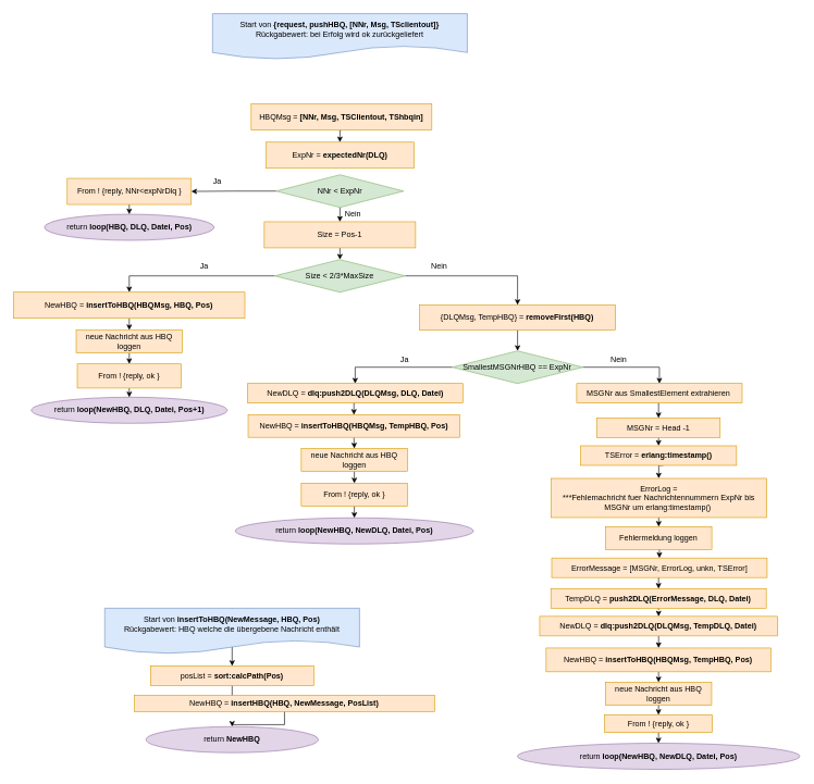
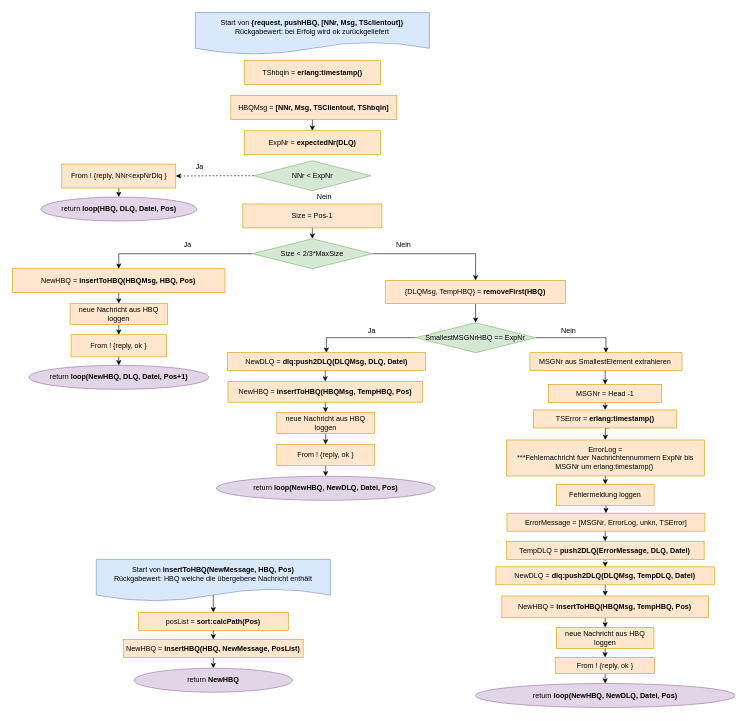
  <mxCell id="0" />
  <mxCell id="1" parent="0" />
  <mxCell id="2" value="Start von &lt;b&gt;{request,&amp;nbsp;pushHBQ, [NNr, Msg, TSclientout]}&lt;/b&gt;&lt;br&gt;Rückgabewert: bei Erfolg wird ok zurückgeliefert" style="shape=document;whiteSpace=wrap;html=1;boundedLbl=1;fillColor=#dae8fc;strokeColor=#6c8ebf;" parent="1" vertex="1"><mxGeometry x="325.13" y="20" width="390.26" height="70" as="geometry" /></mxCell>
  <mxCell id="3" value="return &lt;b&gt;loop(NewHBQ, DLQ, Datei, Pos+1)&lt;/b&gt;" style="ellipse;whiteSpace=wrap;html=1;rounded=0;fillColor=#e1d5e7;strokeColor=#9673a6;" parent="1" vertex="1"><mxGeometry x="47.51" y="608" width="300.06" height="40" as="geometry" /></mxCell>
  <mxCell id="4" style="edgeStyle=orthogonalEdgeStyle;rounded=0;orthogonalLoop=1;jettySize=auto;html=1;exitX=0.5;exitY=1;exitDx=0;exitDy=0;entryX=0.5;entryY=0;entryDx=0;entryDy=0;" parent="1" source="5" target="66" edge="1"><mxGeometry relative="1" as="geometry" /></mxCell>
  <mxCell id="5" value="NewHBQ = &lt;b&gt;insertToHBQ(HBQMsg, HBQ, Pos)&lt;/b&gt;" style="rounded=0;whiteSpace=wrap;html=1;fillColor=#ffe6cc;strokeColor=#d79b00;" parent="1" vertex="1"><mxGeometry x="20.47" y="447" width="354.15" height="40" as="geometry" /></mxCell>
  <mxCell id="6" style="edgeStyle=orthogonalEdgeStyle;rounded=0;orthogonalLoop=1;jettySize=auto;html=1;exitX=0.5;exitY=0;exitDx=0;exitDy=0;entryX=0.5;entryY=0;entryDx=0;entryDy=0;" parent="1" source="7" target="38" edge="1"><mxGeometry relative="1" as="geometry"><Array as="points"><mxPoint x="355" y="949" /><mxPoint x="355" y="949" /></Array><mxPoint x="355.13" y="1016" as="targetPoint" /></mxGeometry></mxCell>
  <mxCell id="7" value="Start von &lt;b&gt;insertToHBQ(NewMessage, HBQ, Pos)&lt;/b&gt;&lt;br&gt;Rückgabewert: HBQ welche die übergebene Nachricht enthält" style="shape=document;whiteSpace=wrap;html=1;boundedLbl=1;fillColor=#dae8fc;strokeColor=#6c8ebf;" parent="1" vertex="1"><mxGeometry x="160" y="931.5" width="390.26" height="70" as="geometry" /></mxCell>
  <mxCell id="8" style="edgeStyle=orthogonalEdgeStyle;rounded=0;orthogonalLoop=1;jettySize=auto;html=1;exitX=0.5;exitY=1;exitDx=0;exitDy=0;entryX=0.5;entryY=0;entryDx=0;entryDy=0;" parent="1" source="9" target="12" edge="1"><mxGeometry relative="1" as="geometry" /></mxCell>
  <mxCell id="9" value="Size = Pos-1" style="rounded=0;whiteSpace=wrap;html=1;fillColor=#ffe6cc;strokeColor=#d79b00;" parent="1" vertex="1"><mxGeometry x="404.37" y="339" width="231.78" height="40" as="geometry" /></mxCell>
  <mxCell id="10" style="edgeStyle=orthogonalEdgeStyle;rounded=0;orthogonalLoop=1;jettySize=auto;html=1;exitX=0;exitY=0.5;exitDx=0;exitDy=0;entryX=0.5;entryY=0;entryDx=0;entryDy=0;" parent="1" source="12" target="5" edge="1"><mxGeometry relative="1" as="geometry"><mxPoint x="401.95" y="422" as="sourcePoint" /></mxGeometry></mxCell>
  <mxCell id="11" style="edgeStyle=orthogonalEdgeStyle;rounded=0;orthogonalLoop=1;jettySize=auto;html=1;exitX=1;exitY=0.5;exitDx=0;exitDy=0;entryX=0.5;entryY=0;entryDx=0;entryDy=0;" parent="1" source="12" target="20" edge="1"><mxGeometry relative="1" as="geometry" /></mxCell>
  <mxCell id="12" value="&lt;span style=&quot;font-weight: normal&quot;&gt;Size &amp;lt; 2/3*MaxSize&lt;/span&gt;" style="rhombus;whiteSpace=wrap;html=1;rounded=0;fillColor=#d5e8d4;strokeColor=#82b366;fontStyle=1" parent="1" vertex="1"><mxGeometry x="420.26" y="397" width="200" height="50" as="geometry" /></mxCell>
  <mxCell id="13" style="edgeStyle=orthogonalEdgeStyle;rounded=0;orthogonalLoop=1;jettySize=auto;html=1;exitX=0;exitY=0.5;exitDx=0;exitDy=0;entryX=0.5;entryY=0;entryDx=0;entryDy=0;" parent="1" source="15" target="17" edge="1"><mxGeometry relative="1" as="geometry"><mxPoint x="544" y="560" as="targetPoint" /><Array as="points"><mxPoint x="544" y="562" /></Array></mxGeometry></mxCell>
  <mxCell id="14" style="edgeStyle=orthogonalEdgeStyle;rounded=0;orthogonalLoop=1;jettySize=auto;html=1;exitX=1;exitY=0.5;exitDx=0;exitDy=0;entryX=0.5;entryY=0;entryDx=0;entryDy=0;" parent="1" source="15" target="49" edge="1"><mxGeometry relative="1" as="geometry" /></mxCell>
  <mxCell id="15" value="&lt;span style=&quot;font-weight: normal&quot;&gt;SmallestMSGNrHBQ == ExpNr&lt;/span&gt;" style="rhombus;whiteSpace=wrap;html=1;rounded=0;fillColor=#d5e8d4;strokeColor=#82b366;fontStyle=1" parent="1" vertex="1"><mxGeometry x="692.39" y="537" width="200" height="50" as="geometry" /></mxCell>
  <mxCell id="16" style="edgeStyle=orthogonalEdgeStyle;rounded=0;orthogonalLoop=1;jettySize=auto;html=1;exitX=0.5;exitY=1;exitDx=0;exitDy=0;entryX=0.5;entryY=0;entryDx=0;entryDy=0;" parent="1" source="17" target="44" edge="1"><mxGeometry relative="1" as="geometry" /></mxCell>
  <mxCell id="17" value="NewDLQ = &lt;b&gt;dlq:push2DLQ(DLQMsg, DLQ, Datei)&lt;/b&gt;" style="rounded=0;whiteSpace=wrap;html=1;fillColor=#ffe6cc;strokeColor=#d79b00;" parent="1" vertex="1"><mxGeometry x="378.64" y="587" width="330" height="30" as="geometry" /></mxCell>
  <mxCell id="18" value="return &lt;b&gt;loop(NewHBQ, NewDLQ, Datei, Pos)&lt;/b&gt;" style="ellipse;whiteSpace=wrap;html=1;rounded=0;fillColor=#e1d5e7;strokeColor=#9673a6;" parent="1" vertex="1"><mxGeometry x="360.05" y="793" width="364.61" height="40" as="geometry" /></mxCell>
  <mxCell id="19" style="edgeStyle=orthogonalEdgeStyle;rounded=0;orthogonalLoop=1;jettySize=auto;html=1;exitX=0.5;exitY=1;exitDx=0;exitDy=0;entryX=0.5;entryY=0;entryDx=0;entryDy=0;" parent="1" source="20" target="15" edge="1"><mxGeometry relative="1" as="geometry" /></mxCell>
  <mxCell id="20" value="{DLQMsg, TempHBQ} = &lt;b&gt;removeFirst(HBQ)&lt;/b&gt;" style="rounded=0;whiteSpace=wrap;html=1;fillColor=#ffe6cc;strokeColor=#d79b00;" parent="1" vertex="1"><mxGeometry x="642.39" y="466.5" width="300" height="38.5" as="geometry" /></mxCell>
  <mxCell id="21" style="edgeStyle=orthogonalEdgeStyle;rounded=0;orthogonalLoop=1;jettySize=auto;html=1;exitX=0.5;exitY=1;exitDx=0;exitDy=0;entryX=0.5;entryY=0;entryDx=0;entryDy=0;startArrow=none;" parent="1" target="25" edge="1"><mxGeometry relative="1" as="geometry"><mxPoint x="1015.65" y="712.5" as="sourcePoint" /></mxGeometry></mxCell>
  <mxCell id="22" style="edgeStyle=orthogonalEdgeStyle;rounded=0;orthogonalLoop=1;jettySize=auto;html=1;exitX=0.5;exitY=1;exitDx=0;exitDy=0;entryX=0.5;entryY=0;entryDx=0;entryDy=0;" parent="1" source="23" target="71" edge="1"><mxGeometry relative="1" as="geometry" /></mxCell>
  <mxCell id="23" value="MSGNr = Head -1" style="rounded=0;whiteSpace=wrap;html=1;fillColor=#ffe6cc;strokeColor=#d79b00;" parent="1" vertex="1"><mxGeometry x="914.07" y="640" width="188.68" height="30" as="geometry" /></mxCell>
  <mxCell id="24" style="edgeStyle=orthogonalEdgeStyle;rounded=0;orthogonalLoop=1;jettySize=auto;html=1;exitX=0.5;exitY=1;exitDx=0;exitDy=0;entryX=0.5;entryY=0;entryDx=0;entryDy=0;" parent="1" source="25" target="70" edge="1"><mxGeometry relative="1" as="geometry" /></mxCell>
  <mxCell id="25" value="ErrorLog =&lt;br&gt;***Fehlernachricht fuer Nachrichtennummern ExpNr bis MSGNr um erlang:timestamp()&amp;nbsp;" style="rounded=0;whiteSpace=wrap;html=1;fillColor=#ffe6cc;strokeColor=#d79b00;" parent="1" vertex="1"><mxGeometry x="843.65" y="732.5" width="330" height="60" as="geometry" /></mxCell>
  <mxCell id="26" style="edgeStyle=orthogonalEdgeStyle;rounded=0;orthogonalLoop=1;jettySize=auto;html=1;exitX=0.5;exitY=1;exitDx=0;exitDy=0;entryX=0.5;entryY=0;entryDx=0;entryDy=0;" parent="1" source="27" target="42" edge="1"><mxGeometry relative="1" as="geometry" /></mxCell>
  <mxCell id="27" value="ErrorMessage = [MSGNr, ErrorLog, unkn, TSError]" style="rounded=0;whiteSpace=wrap;html=1;fillColor=#ffe6cc;strokeColor=#d79b00;" parent="1" vertex="1"><mxGeometry x="844.7" y="854.5" width="330" height="30" as="geometry" /></mxCell>
  <mxCell id="28" style="edgeStyle=orthogonalEdgeStyle;rounded=0;orthogonalLoop=1;jettySize=auto;html=1;exitX=0.5;exitY=1;exitDx=0;exitDy=0;entryX=0.5;entryY=0;entryDx=0;entryDy=0;" parent="1" source="29" target="46" edge="1"><mxGeometry relative="1" as="geometry"><mxPoint x="1009.7" y="991" as="targetPoint" /></mxGeometry></mxCell>
  <mxCell id="29" value="NewDLQ = &lt;b&gt;dlq:push2DLQ(DLQMsg, TempDLQ, Datei)&lt;/b&gt;" style="rounded=0;whiteSpace=wrap;html=1;fillColor=#ffe6cc;strokeColor=#d79b00;" parent="1" vertex="1"><mxGeometry x="826.29" y="944" width="364.49" height="30" as="geometry" /></mxCell>
  <mxCell id="30" value="return &lt;b&gt;loop(NewHBQ, NewDLQ, Datei, Pos)&lt;/b&gt;" style="ellipse;whiteSpace=wrap;html=1;rounded=0;fillColor=#e1d5e7;strokeColor=#9673a6;" parent="1" vertex="1"><mxGeometry x="792.09" y="1138.5" width="432.64" height="40" as="geometry" /></mxCell>
  <mxCell id="31" value="ExpNr = &lt;b&gt;expectedNr(DLQ)&lt;/b&gt;" style="rounded=0;whiteSpace=wrap;html=1;fillColor=#ffe6cc;strokeColor=#d79b00;" parent="1" vertex="1"><mxGeometry x="406.71" y="217" width="227.11" height="40" as="geometry" /></mxCell>
- <mxCell id="32" style="edgeStyle=orthogonalEdgeStyle;rounded=0;orthogonalLoop=1;jettySize=auto;html=1;exitX=0;exitY=0.5;exitDx=0;exitDy=0;entryX=1;entryY=0.5;entryDx=0;entryDy=0;" parent="1" source="34" target="51" edge="1"><mxGeometry relative="1" as="geometry"><mxPoint x="404.37" y="292" as="sourcePoint" /></mxGeometry></mxCell>
- <mxCell id="33" style="edgeStyle=orthogonalEdgeStyle;rounded=0;orthogonalLoop=1;jettySize=auto;html=1;exitX=0.5;exitY=1;exitDx=0;exitDy=0;entryX=0.5;entryY=0;entryDx=0;entryDy=0;" parent="1" source="34" target="9" edge="1"><mxGeometry relative="1" as="geometry" /></mxCell>
+ <mxCell id="32" style="edgeStyle=orthogonalEdgeStyle;rounded=0;orthogonalLoop=1;jettySize=auto;html=1;exitX=0;exitY=0.5;exitDx=0;exitDy=0;entryX=1;entryY=0.5;entryDx=0;entryDy=0;dashed=1;" parent="1" source="34" target="51" edge="1"><mxGeometry relative="1" as="geometry"><mxPoint x="404.37" y="292" as="sourcePoint" /></mxGeometry></mxCell>
  <mxCell id="34" value="&lt;span style=&quot;font-weight: 400&quot;&gt;NNr &amp;lt; ExpNr&lt;/span&gt;" style="rhombus;whiteSpace=wrap;html=1;rounded=0;fillColor=#d5e8d4;strokeColor=#82b366;fontStyle=1" parent="1" vertex="1"><mxGeometry x="422.68" y="267" width="195.16" height="50" as="geometry" /></mxCell>
  <mxCell id="35" value="return &lt;b&gt;loop(HBQ, DLQ, Datei, Pos)&lt;/b&gt;" style="ellipse;whiteSpace=wrap;html=1;rounded=0;fillColor=#e1d5e7;strokeColor=#9673a6;" parent="1" vertex="1"><mxGeometry x="67.54" y="327.5" width="260" height="40" as="geometry" /></mxCell>
  <mxCell id="36" value="Ja" style="text;html=1;align=center;verticalAlign=middle;resizable=0;points=[];autosize=1;strokeColor=none;fillColor=none;" parent="1" vertex="1"><mxGeometry x="316.69" y="267" width="30" height="20" as="geometry" /></mxCell>
  <mxCell id="37" style="edgeStyle=orthogonalEdgeStyle;rounded=0;orthogonalLoop=1;jettySize=auto;html=1;exitX=0.5;exitY=1;exitDx=0;exitDy=0;entryX=0.5;entryY=0;entryDx=0;entryDy=0;" parent="1" source="38" target="40" edge="1"><mxGeometry relative="1" as="geometry" /></mxCell>
  <mxCell id="38" value="posList = &lt;b&gt;sort:calcPath(Pos)&lt;/b&gt;" style="rounded=0;whiteSpace=wrap;html=1;fillColor=#ffe6cc;strokeColor=#d79b00;" parent="1" vertex="1"><mxGeometry x="230.12" y="1020" width="250" height="30" as="geometry" /></mxCell>
  <mxCell id="39" style="edgeStyle=orthogonalEdgeStyle;rounded=0;orthogonalLoop=1;jettySize=auto;html=1;exitX=0.5;exitY=1;exitDx=0;exitDy=0;entryX=0.5;entryY=0;entryDx=0;entryDy=0;" parent="1" source="40" target="47" edge="1"><mxGeometry relative="1" as="geometry" /></mxCell>
- <mxCell id="40" value="NewHBQ = &lt;b&gt;insertHBQ(HBQ, NewMessage, PosList)&lt;/b&gt;" style="rounded=0;whiteSpace=wrap;html=1;fillColor=#ffe6cc;strokeColor=#d79b00;" parent="1" vertex="1"><mxGeometry x="205.37" y="1065" width="460" height="25" as="geometry" /></mxCell>
+ <mxCell id="40" value="NewHBQ = &lt;b&gt;insertHBQ(HBQ, NewMessage, PosList)&lt;/b&gt;" style="rounded=0;whiteSpace=wrap;html=1;fillColor=#ffe6cc;strokeColor=#d79b00;" parent="1" vertex="1"><mxGeometry x="205.37" y="1065" width="299.5" height="30" as="geometry" /></mxCell>
  <mxCell id="41" style="edgeStyle=orthogonalEdgeStyle;rounded=0;orthogonalLoop=1;jettySize=auto;html=1;exitX=0.5;exitY=1;exitDx=0;exitDy=0;entryX=0.5;entryY=0;entryDx=0;entryDy=0;dashed=1;" parent="1" source="42" target="29" edge="1"><mxGeometry relative="1" as="geometry" /></mxCell>
  <mxCell id="42" value="TempDLQ = &lt;b&gt;push2DLQ(ErrorMessage, DLQ, Datei)&lt;/b&gt;" style="rounded=0;whiteSpace=wrap;html=1;fillColor=#ffe6cc;strokeColor=#d79b00;" parent="1" vertex="1"><mxGeometry x="843.41" y="901.5" width="330" height="30" as="geometry" /></mxCell>
  <mxCell id="43" style="edgeStyle=orthogonalEdgeStyle;rounded=0;orthogonalLoop=1;jettySize=auto;html=1;exitX=0.5;exitY=1;exitDx=0;exitDy=0;entryX=0.5;entryY=0;entryDx=0;entryDy=0;" parent="1" source="44" target="64" edge="1"><mxGeometry relative="1" as="geometry"><mxPoint x="542.36" y="692.5" as="targetPoint" /></mxGeometry></mxCell>
  <mxCell id="44" value="NewHBQ = &lt;b&gt;insertToHBQ(HBQMsg, TempHBQ, Pos)&lt;/b&gt;" style="rounded=0;whiteSpace=wrap;html=1;fillColor=#ffe6cc;strokeColor=#d79b00;" parent="1" vertex="1"><mxGeometry x="379.64" y="635" width="324.13" height="34.5" as="geometry" /></mxCell>
  <mxCell id="45" style="edgeStyle=orthogonalEdgeStyle;rounded=0;orthogonalLoop=1;jettySize=auto;html=1;exitX=0.5;exitY=1;exitDx=0;exitDy=0;entryX=0.5;entryY=0;entryDx=0;entryDy=0;" parent="1" source="46" target="68" edge="1"><mxGeometry relative="1" as="geometry" /></mxCell>
  <mxCell id="46" value="NewHBQ = &lt;b&gt;insertToHBQ(HBQMsg, TempHBQ, Pos)&lt;/b&gt;" style="rounded=0;whiteSpace=wrap;html=1;fillColor=#ffe6cc;strokeColor=#d79b00;" parent="1" vertex="1"><mxGeometry x="836.17" y="992.5" width="344.47" height="36.5" as="geometry" /></mxCell>
  <mxCell id="47" value="return &lt;b&gt;NewHBQ&lt;/b&gt;" style="ellipse;whiteSpace=wrap;html=1;rounded=0;fillColor=#e1d5e7;strokeColor=#9673a6;" parent="1" vertex="1"><mxGeometry x="223.22" y="1113" width="263.83" height="40" as="geometry" /></mxCell>
  <mxCell id="48" style="edgeStyle=orthogonalEdgeStyle;rounded=0;orthogonalLoop=1;jettySize=auto;html=1;exitX=0.5;exitY=1;exitDx=0;exitDy=0;entryX=0.5;entryY=0;entryDx=0;entryDy=0;" parent="1" source="49" target="23" edge="1"><mxGeometry relative="1" as="geometry" /></mxCell>
  <mxCell id="49" value="MSGNr aus SmallestElement extrahieren&amp;nbsp;" style="rounded=0;whiteSpace=wrap;html=1;fillColor=#ffe6cc;strokeColor=#d79b00;" parent="1" vertex="1"><mxGeometry x="882.93" y="587" width="253.53" height="30" as="geometry" /></mxCell>
  <mxCell id="50" style="edgeStyle=orthogonalEdgeStyle;rounded=0;orthogonalLoop=1;jettySize=auto;html=1;exitX=0.5;exitY=1;exitDx=0;exitDy=0;entryX=0.5;entryY=0;entryDx=0;entryDy=0;" parent="1" source="51" target="35" edge="1"><mxGeometry relative="1" as="geometry" /></mxCell>
  <mxCell id="51" value="From ! {reply, NNr&amp;lt;expNrDlq }" style="rounded=0;whiteSpace=wrap;html=1;fillColor=#ffe6cc;strokeColor=#d79b00;" parent="1" vertex="1"><mxGeometry x="102.54" y="272.5" width="190" height="40" as="geometry" /></mxCell>
  <mxCell id="52" style="edgeStyle=orthogonalEdgeStyle;rounded=0;orthogonalLoop=1;jettySize=auto;html=1;exitX=0.5;exitY=1;exitDx=0;exitDy=0;entryX=0.5;entryY=0;entryDx=0;entryDy=0;" parent="1" source="53" target="3" edge="1"><mxGeometry relative="1" as="geometry" /></mxCell>
  <mxCell id="53" value="From ! {reply, ok }" style="rounded=0;whiteSpace=wrap;html=1;fillColor=#ffe6cc;strokeColor=#d79b00;" parent="1" vertex="1"><mxGeometry x="117.9" y="557" width="159.28" height="37" as="geometry" /></mxCell>
  <mxCell id="54" style="edgeStyle=orthogonalEdgeStyle;rounded=0;orthogonalLoop=1;jettySize=auto;html=1;exitX=0.5;exitY=1;exitDx=0;exitDy=0;entryX=0.5;entryY=0;entryDx=0;entryDy=0;" parent="1" source="55" target="30" edge="1"><mxGeometry relative="1" as="geometry" /></mxCell>
  <mxCell id="55" value="From ! {reply, ok }" style="rounded=0;whiteSpace=wrap;html=1;fillColor=#ffe6cc;strokeColor=#d79b00;" parent="1" vertex="1"><mxGeometry x="925.71" y="1095" width="165.16" height="27" as="geometry" /></mxCell>
  <mxCell id="56" style="edgeStyle=orthogonalEdgeStyle;rounded=0;orthogonalLoop=1;jettySize=auto;html=1;exitX=0.5;exitY=1;exitDx=0;exitDy=0;entryX=0.5;entryY=0;entryDx=0;entryDy=0;" parent="1" source="57" target="18" edge="1"><mxGeometry relative="1" as="geometry"><mxPoint x="542.355" y="798" as="targetPoint" /></mxGeometry></mxCell>
  <mxCell id="57" value="From ! {reply, ok }" style="rounded=0;whiteSpace=wrap;html=1;fillColor=#ffe6cc;strokeColor=#d79b00;" parent="1" vertex="1"><mxGeometry x="461.06" y="740" width="162.58" height="35" as="geometry" /></mxCell>
  <mxCell id="58" value="Ja" style="text;html=1;align=center;verticalAlign=middle;resizable=0;points=[];autosize=1;strokeColor=none;fillColor=none;" parent="1" vertex="1"><mxGeometry x="296.69" y="397" width="30" height="20" as="geometry" /></mxCell>
  <mxCell id="59" value="Nein" style="text;html=1;align=center;verticalAlign=middle;resizable=0;points=[];autosize=1;strokeColor=none;fillColor=none;" parent="1" vertex="1"><mxGeometry x="652.39" y="397" width="40" height="20" as="geometry" /></mxCell>
  <mxCell id="60" value="Nein" style="text;html=1;align=center;verticalAlign=middle;resizable=0;points=[];autosize=1;strokeColor=none;fillColor=none;" parent="1" vertex="1"><mxGeometry x="520" y="317" width="40" height="20" as="geometry" /></mxCell>
  <mxCell id="61" value="Ja" style="text;html=1;align=center;verticalAlign=middle;resizable=0;points=[];autosize=1;strokeColor=none;fillColor=none;" parent="1" vertex="1"><mxGeometry x="603.82" y="540" width="30" height="20" as="geometry" /></mxCell>
  <mxCell id="62" value="Nein" style="text;html=1;align=center;verticalAlign=middle;resizable=0;points=[];autosize=1;strokeColor=none;fillColor=none;" parent="1" vertex="1"><mxGeometry x="927.12" y="540" width="40" height="20" as="geometry" /></mxCell>
  <mxCell id="63" style="edgeStyle=orthogonalEdgeStyle;rounded=0;orthogonalLoop=1;jettySize=auto;html=1;exitX=0.5;exitY=1;exitDx=0;exitDy=0;entryX=0.5;entryY=0;entryDx=0;entryDy=0;" parent="1" source="64" target="57" edge="1"><mxGeometry relative="1" as="geometry" /></mxCell>
  <mxCell id="64" value="neue Nachricht aus HBQ loggen" style="rounded=0;whiteSpace=wrap;html=1;fillColor=#ffe6cc;strokeColor=#d79b00;" parent="1" vertex="1"><mxGeometry x="461.06" y="686.5" width="162.58" height="35" as="geometry" /></mxCell>
  <mxCell id="65" style="edgeStyle=orthogonalEdgeStyle;rounded=0;orthogonalLoop=1;jettySize=auto;html=1;exitX=0.5;exitY=1;exitDx=0;exitDy=0;entryX=0.5;entryY=0;entryDx=0;entryDy=0;" parent="1" source="66" target="53" edge="1"><mxGeometry relative="1" as="geometry" /></mxCell>
  <mxCell id="66" value="neue Nachricht aus HBQ loggen" style="rounded=0;whiteSpace=wrap;html=1;fillColor=#ffe6cc;strokeColor=#d79b00;" parent="1" vertex="1"><mxGeometry x="116.26" y="505" width="162.58" height="35" as="geometry" /></mxCell>
  <mxCell id="67" style="edgeStyle=orthogonalEdgeStyle;rounded=0;orthogonalLoop=1;jettySize=auto;html=1;exitX=0.5;exitY=1;exitDx=0;exitDy=0;entryX=0.5;entryY=0;entryDx=0;entryDy=0;" parent="1" source="68" target="55" edge="1"><mxGeometry relative="1" as="geometry" /></mxCell>
  <mxCell id="68" value="neue Nachricht aus HBQ loggen" style="rounded=0;whiteSpace=wrap;html=1;fillColor=#ffe6cc;strokeColor=#d79b00;" parent="1" vertex="1"><mxGeometry x="927.12" y="1045" width="162.58" height="35" as="geometry" /></mxCell>
  <mxCell id="69" style="edgeStyle=orthogonalEdgeStyle;rounded=0;orthogonalLoop=1;jettySize=auto;html=1;exitX=0.5;exitY=1;exitDx=0;exitDy=0;entryX=0.5;entryY=0;entryDx=0;entryDy=0;" parent="1" source="70" target="27" edge="1"><mxGeometry relative="1" as="geometry" /></mxCell>
  <mxCell id="70" value="Fehlermeldung loggen" style="rounded=0;whiteSpace=wrap;html=1;fillColor=#ffe6cc;strokeColor=#d79b00;" parent="1" vertex="1"><mxGeometry x="927.36" y="806.5" width="162.58" height="35" as="geometry" /></mxCell>
  <mxCell id="71" value="TSError = &lt;b&gt;erlang:timestamp()&lt;/b&gt;" style="rounded=0;whiteSpace=wrap;html=1;fillColor=#ffe6cc;strokeColor=#d79b00;" parent="1" vertex="1"><mxGeometry x="888.94" y="682.5" width="238.94" height="30" as="geometry" /></mxCell>
  <mxCell id="72" style="edgeStyle=orthogonalEdgeStyle;rounded=0;orthogonalLoop=1;jettySize=auto;html=1;exitX=0.5;exitY=1;exitDx=0;exitDy=0;entryX=0.5;entryY=0;entryDx=0;entryDy=0;" parent="1" source="73" target="31" edge="1"><mxGeometry relative="1" as="geometry" /></mxCell>
  <mxCell id="73" value="HBQMsg = &lt;b&gt;[NNr, Msg, TSClientout, TShbqin]&lt;/b&gt;" style="rounded=0;whiteSpace=wrap;html=1;fillColor=#ffe6cc;strokeColor=#d79b00;" parent="1" vertex="1"><mxGeometry x="384.29" y="158.5" width="276.76" height="40" as="geometry" /></mxCell>
+ <mxCell id="74" value="TShbqin = &lt;b&gt;erlang:timestamp()&lt;/b&gt;" style="rounded=0;whiteSpace=wrap;html=1;fillColor=#ffe6cc;strokeColor=#d79b00;" parent="1" vertex="1"><mxGeometry x="406.71" y="100" width="227.11" height="40" as="geometry" /></mxCell>
